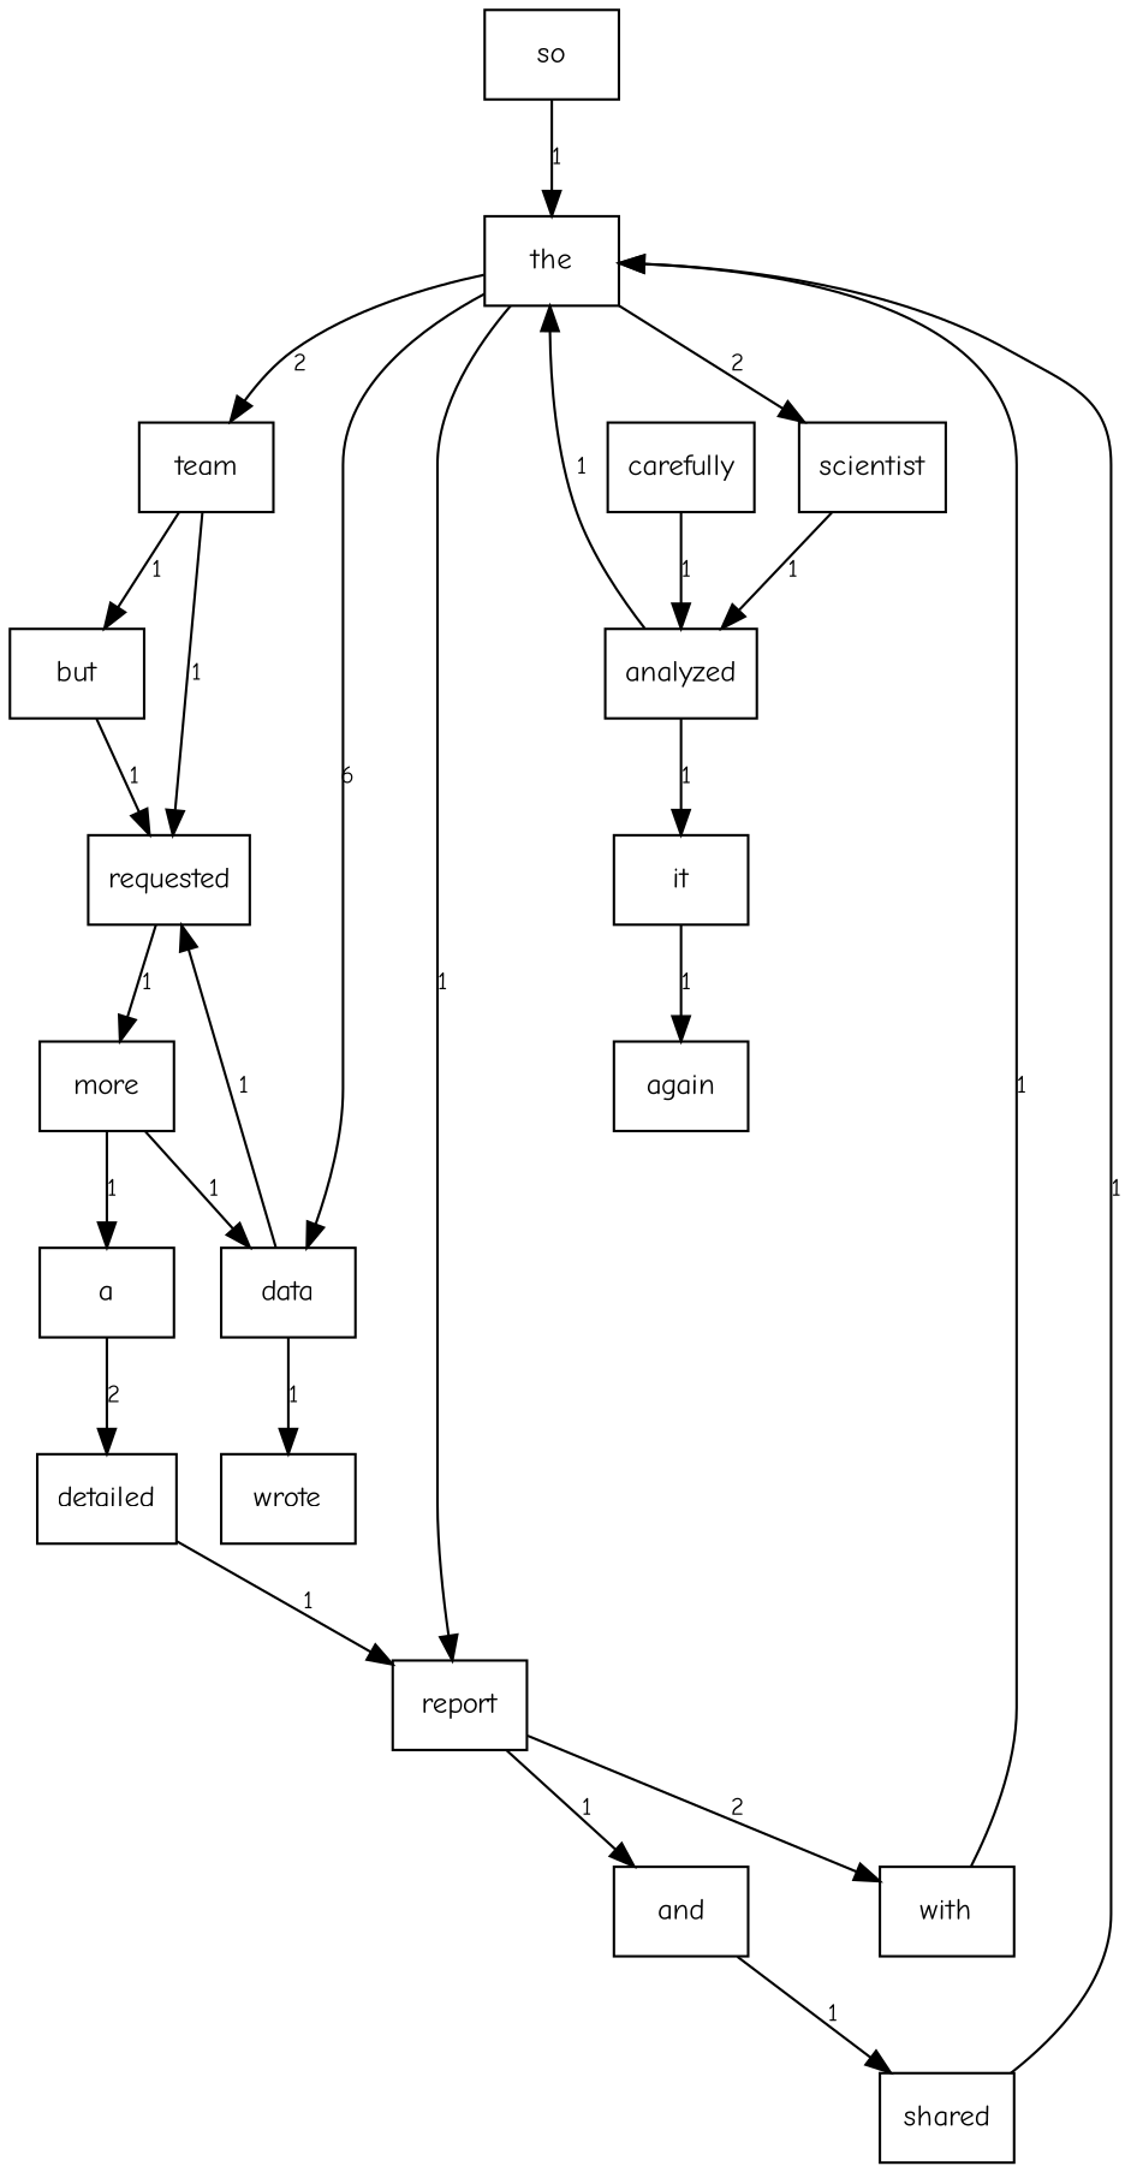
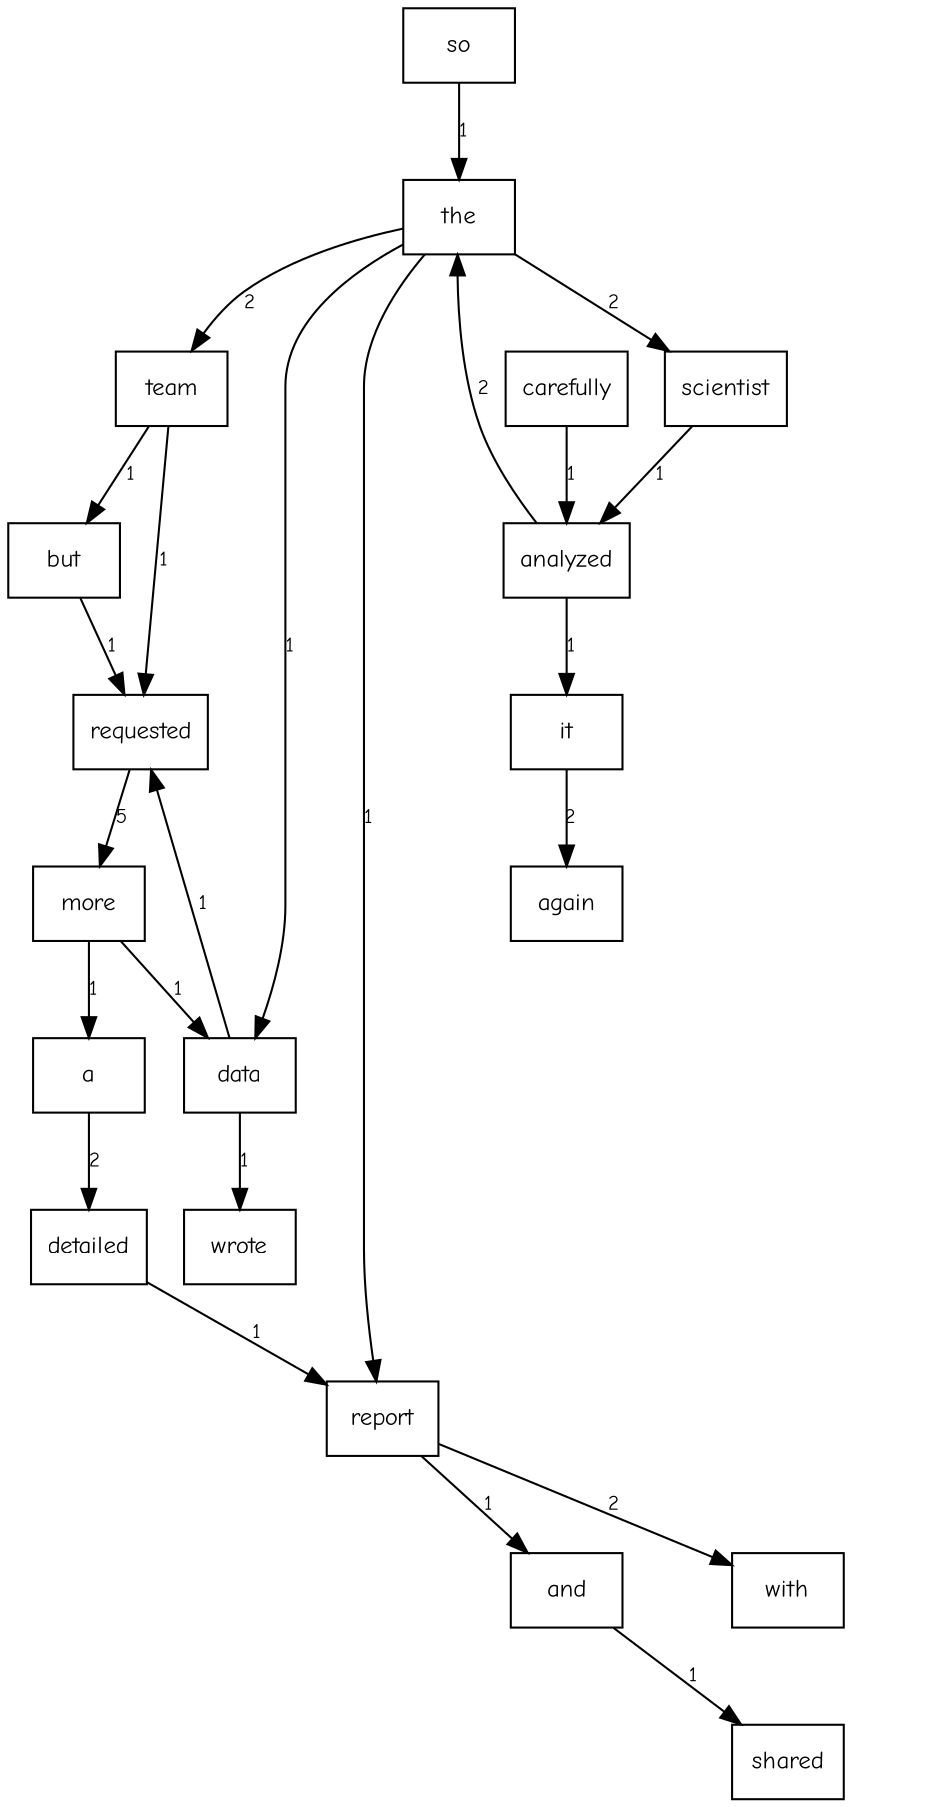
  digraph {
    fontname="Comic Neue"
    node [fontname="Comic Neue" fontsize=12 shape=box]
    edge [fontname="Comic Neue" fontsize=10]
    so
    the
    scientist
    team
    data
    report
    it
    again
    but
    requested
    more
    a
    analyzed
    wrote
    with
    and
    carefully
    detailed
    shared
    so -> the [label=1]
    the -> scientist [label=2]
    the -> team [label=2]
-   the -> data [label=6]
+   the -> data [label=1]
    the -> report [label=1]
    scientist -> analyzed [label=1]
    team -> but [label=1]
    team -> requested [label=1]
    data -> requested [label=1]
    data -> wrote [label=1]
    report -> with [label=2]
    report -> and [label=1]
-   it -> again [label=1]
+   it -> again [label=2]
    but -> requested [label=1]
-   requested -> more [label=1]
+   requested -> more [label=5]
    more -> data [label=1]
    more -> a [label=1]
    a -> detailed [label=2]
-   analyzed -> the [label=1]
+   analyzed -> the [label=2]
    analyzed -> it [label=1]
-   with -> the [label=1]
    and -> shared [label=1]
    carefully -> analyzed [label=1]
    detailed -> report [label=1]
-   shared -> the [label=1]
  }
